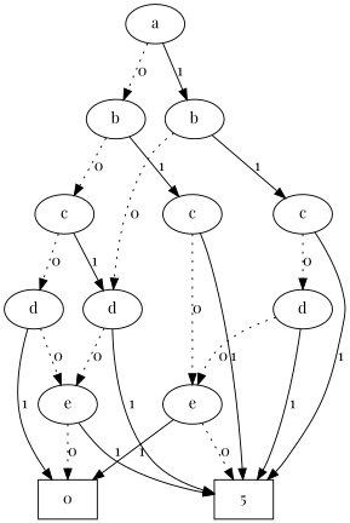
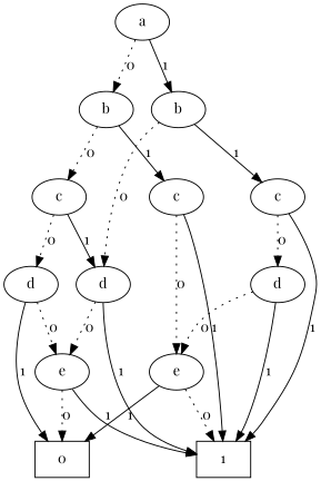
  digraph {
    fontname="Playfair Display"
    node [fontname="Playfair Display"]
    edge [style=dotted fontname="Playfair Display"]
    n1 [label=a]
    n2 [label=b]
    n3 [label=b]
    n4 [label=c]
    n5 [label=c]
    n6 [label=c]
    n7 [label=d]
    n8 [label=d]
    n9 [label=d]
    n10 [label=e]
    n11 [label=e]
-   n12 [label=5 shape=box]
+   n12 [label=1 shape=box]
    n13 [label=0 shape=box]
    subgraph sub_1 {
      rank=same
      n1
    }
    subgraph sub_2 {
      rank=same
      n2
      n3
    }
    subgraph sub_3 {
      rank=same
      n4
      n5
      n6
    }
    subgraph sub_4 {
      rank=same
      n7
      n8
      n9
    }
    subgraph sub_5 {
      rank=same
      n10
      n11
    }
    n1 -> n2 [label=0]
    n1 -> n3 [label=1 style=solid]
    n2 -> n4 [label=0]
    n2 -> n5 [label=1 style=solid]
    n3 -> n6 [label=1 style=solid]
    n3 -> n8 [label=0]
    n4 -> n7 [label=0]
    n4 -> n8 [label=1 style=solid]
    n5 -> n11 [label=0]
    n5 -> n12 [label=1 style=solid]
    n6 -> n9 [label=0]
    n6 -> n12 [label=1 style=solid]
    n7 -> n10 [label=0]
    n7 -> n13 [label=1 style=solid]
    n8 -> n10 [label=0]
    n8 -> n12 [label=1 style=solid]
    n9 -> n11 [label=0]
    n9 -> n12 [label=1 style=solid]
    n10 -> n12 [label=1 style=solid]
    n10 -> n13 [label=0]
    n11 -> n12 [label=0]
    n11 -> n13 [label=1 style=solid]
  }
